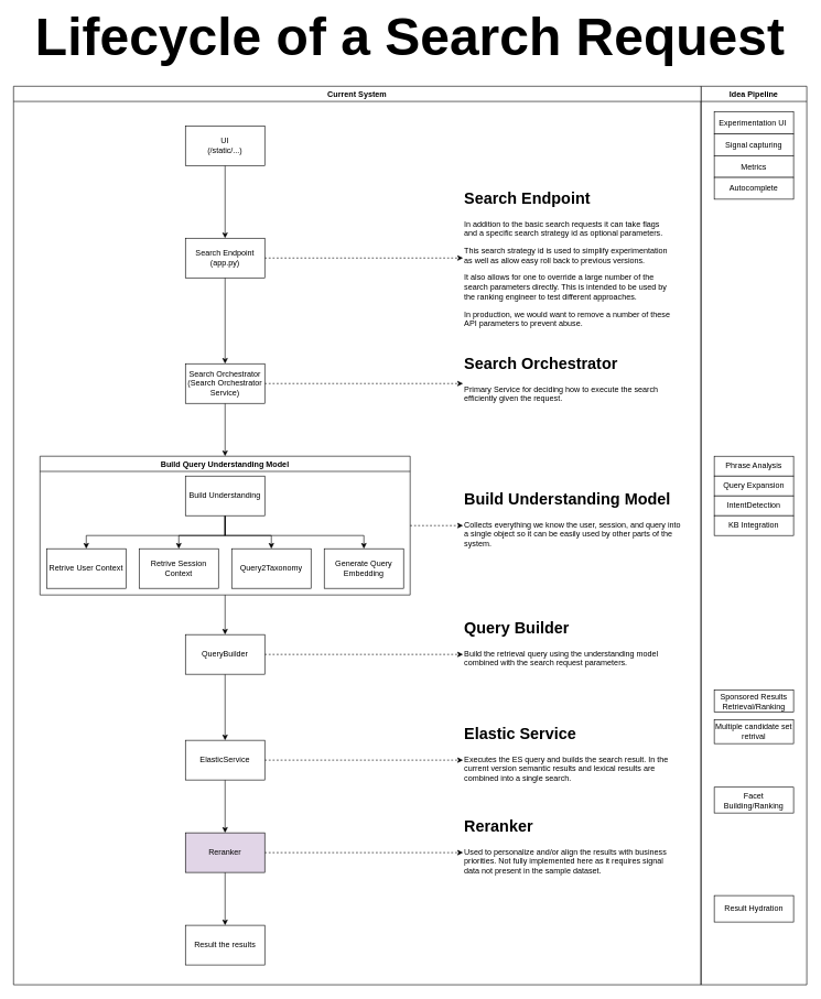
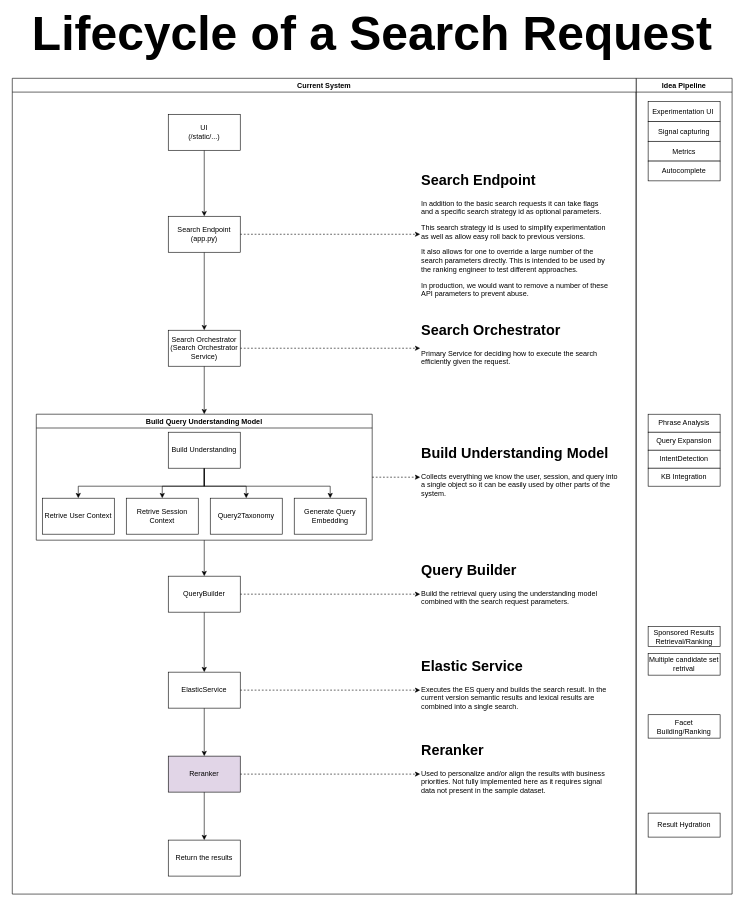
  <mxCell id="0" />
  <mxCell id="1" parent="0" />
  <mxCell id="2" style="edgeStyle=orthogonalEdgeStyle;rounded=0;orthogonalLoop=1;jettySize=auto;html=1;entryX=0.5;entryY=0;entryDx=0;entryDy=0;" edge="1" parent="1" source="3" target="6"><mxGeometry relative="1" as="geometry" /></mxCell>
  <mxCell id="3" value="UI&lt;div&gt;(/static/...)&lt;/div&gt;" style="rounded=0;whiteSpace=wrap;html=1;" vertex="1" parent="1"><mxGeometry x="280" y="190" width="120" height="60" as="geometry" /></mxCell>
  <mxCell id="4" style="edgeStyle=orthogonalEdgeStyle;rounded=0;orthogonalLoop=1;jettySize=auto;html=1;dashed=1;" edge="1" parent="1" source="6" target="11"><mxGeometry relative="1" as="geometry" /></mxCell>
  <mxCell id="5" style="edgeStyle=orthogonalEdgeStyle;rounded=0;orthogonalLoop=1;jettySize=auto;html=1;entryX=0.5;entryY=0;entryDx=0;entryDy=0;" edge="1" parent="1" source="6" target="9"><mxGeometry relative="1" as="geometry" /></mxCell>
  <mxCell id="6" value="Search Endpoint&lt;div&gt;(app.py)&lt;/div&gt;" style="rounded=0;whiteSpace=wrap;html=1;" vertex="1" parent="1"><mxGeometry x="280" y="360" width="120" height="60" as="geometry" /></mxCell>
  <mxCell id="7" style="edgeStyle=orthogonalEdgeStyle;rounded=0;orthogonalLoop=1;jettySize=auto;html=1;entryX=0;entryY=0.5;entryDx=0;entryDy=0;dashed=1;" edge="1" parent="1" source="9" target="10"><mxGeometry relative="1" as="geometry" /></mxCell>
  <mxCell id="8" style="edgeStyle=orthogonalEdgeStyle;rounded=0;orthogonalLoop=1;jettySize=auto;html=1;entryX=0.5;entryY=0;entryDx=0;entryDy=0;" edge="1" parent="1" source="9" target="15"><mxGeometry relative="1" as="geometry" /></mxCell>
  <mxCell id="9" value="Search Orchestrator&lt;div&gt;(Search Orchestrator Service)&lt;/div&gt;" style="rounded=0;whiteSpace=wrap;html=1;" vertex="1" parent="1"><mxGeometry x="280" y="550" width="120" height="60" as="geometry" /></mxCell>
  <mxCell id="10" value="&lt;h1 style=&quot;margin-top: 0px;&quot;&gt;Search Orchestrator&lt;/h1&gt;&lt;p&gt;Primary Service for deciding how to execute the search efficiently given the request.&amp;nbsp;&lt;/p&gt;" style="text;html=1;whiteSpace=wrap;overflow=hidden;rounded=0;" vertex="1" parent="1"><mxGeometry x="700" y="530" width="320" height="100" as="geometry" /></mxCell>
  <mxCell id="11" value="&lt;h1 style=&quot;margin-top: 0px;&quot;&gt;Search Endpoint&lt;/h1&gt;&lt;p&gt;In addition to the basic search requests it can take flags and a specific search strategy id as optional parameters.&lt;/p&gt;&lt;p&gt;This search strategy id is used to simplify experimentation as well as allow easy roll back to previous versions.&lt;/p&gt;&lt;p&gt;It also allows for one to override a large number of the search parameters directly. This is intended to be used by the ranking engineer to test different approaches.&lt;/p&gt;&lt;p&gt;In production, we would want to remove a number of these API parameters to prevent abuse.&lt;/p&gt;" style="text;html=1;whiteSpace=wrap;overflow=hidden;rounded=0;" vertex="1" parent="1"><mxGeometry x="700" y="280" width="320" height="220" as="geometry" /></mxCell>
  <mxCell id="12" value="&lt;h1 style=&quot;margin-top: 0px;&quot;&gt;Build Understanding Model&lt;/h1&gt;&lt;p&gt;Collects everything we know the user, session, and query into a single object so it can be easily used by other parts of the system.&lt;/p&gt;" style="text;html=1;whiteSpace=wrap;overflow=hidden;rounded=0;" vertex="1" parent="1"><mxGeometry x="700" y="735" width="330" height="120" as="geometry" /></mxCell>
  <mxCell id="13" style="edgeStyle=orthogonalEdgeStyle;rounded=0;orthogonalLoop=1;jettySize=auto;html=1;entryX=0;entryY=0.5;entryDx=0;entryDy=0;dashed=1;strokeColor=default;align=center;verticalAlign=middle;fontFamily=Helvetica;fontSize=11;fontColor=default;labelBackgroundColor=default;endArrow=classic;" edge="1" parent="1" source="15" target="12"><mxGeometry relative="1" as="geometry" /></mxCell>
  <mxCell id="14" style="edgeStyle=orthogonalEdgeStyle;rounded=0;orthogonalLoop=1;jettySize=auto;html=1;entryX=0.5;entryY=0;entryDx=0;entryDy=0;" edge="1" parent="1" source="15" target="27"><mxGeometry relative="1" as="geometry" /></mxCell>
  <mxCell id="15" value="Build Query Understanding Model" style="swimlane;whiteSpace=wrap;html=1;" vertex="1" parent="1"><mxGeometry x="60" y="690" width="560" height="210" as="geometry" /></mxCell>
  <mxCell id="16" value="Query2Taxonomy" style="rounded=0;whiteSpace=wrap;html=1;" vertex="1" parent="15"><mxGeometry x="290" y="140" width="120" height="60" as="geometry" /></mxCell>
  <mxCell id="17" style="edgeStyle=orthogonalEdgeStyle;rounded=0;orthogonalLoop=1;jettySize=auto;html=1;" edge="1" parent="15" source="21" target="22"><mxGeometry relative="1" as="geometry"><Array as="points"><mxPoint x="280" y="120" /><mxPoint x="70" y="120" /></Array></mxGeometry></mxCell>
  <mxCell id="18" style="edgeStyle=orthogonalEdgeStyle;rounded=0;orthogonalLoop=1;jettySize=auto;html=1;" edge="1" parent="15" source="21" target="23"><mxGeometry relative="1" as="geometry"><Array as="points"><mxPoint x="280" y="120" /><mxPoint x="210" y="120" /></Array></mxGeometry></mxCell>
  <mxCell id="19" style="edgeStyle=orthogonalEdgeStyle;rounded=0;orthogonalLoop=1;jettySize=auto;html=1;" edge="1" parent="15" source="21" target="16"><mxGeometry relative="1" as="geometry"><Array as="points"><mxPoint x="280" y="120" /><mxPoint x="350" y="120" /></Array></mxGeometry></mxCell>
  <mxCell id="20" style="edgeStyle=orthogonalEdgeStyle;rounded=0;orthogonalLoop=1;jettySize=auto;html=1;" edge="1" parent="15" source="21" target="24"><mxGeometry relative="1" as="geometry"><Array as="points"><mxPoint x="280" y="120" /><mxPoint x="490" y="120" /></Array></mxGeometry></mxCell>
  <mxCell id="21" value="Build Understanding" style="rounded=0;whiteSpace=wrap;html=1;" vertex="1" parent="15"><mxGeometry x="220" y="30" width="120" height="60" as="geometry" /></mxCell>
  <mxCell id="22" value="Retrive User Context" style="rounded=0;whiteSpace=wrap;html=1;" vertex="1" parent="15"><mxGeometry x="10" y="140" width="120" height="60" as="geometry" /></mxCell>
  <mxCell id="23" value="Retrive Session Context" style="rounded=0;whiteSpace=wrap;html=1;" vertex="1" parent="15"><mxGeometry x="150" y="140" width="120" height="60" as="geometry" /></mxCell>
  <mxCell id="24" value="Generate Query Embedding" style="rounded=0;whiteSpace=wrap;html=1;" vertex="1" parent="15"><mxGeometry x="430" y="140" width="120" height="60" as="geometry" /></mxCell>
  <mxCell id="25" style="edgeStyle=orthogonalEdgeStyle;rounded=0;orthogonalLoop=1;jettySize=auto;html=1;dashed=1;strokeColor=default;align=center;verticalAlign=middle;fontFamily=Helvetica;fontSize=11;fontColor=default;labelBackgroundColor=default;endArrow=classic;" edge="1" parent="1" source="27" target="28"><mxGeometry relative="1" as="geometry" /></mxCell>
  <mxCell id="26" style="edgeStyle=orthogonalEdgeStyle;rounded=0;orthogonalLoop=1;jettySize=auto;html=1;entryX=0.5;entryY=0;entryDx=0;entryDy=0;" edge="1" parent="1" source="27" target="31"><mxGeometry relative="1" as="geometry" /></mxCell>
  <mxCell id="27" value="QueryBuilder" style="rounded=0;whiteSpace=wrap;html=1;" vertex="1" parent="1"><mxGeometry x="280" y="960" width="120" height="60" as="geometry" /></mxCell>
  <mxCell id="28" value="&lt;h1 style=&quot;margin-top: 0px;&quot;&gt;Query Builder&lt;/h1&gt;&lt;p&gt;Build the retrieval query using the understanding model combined with the search request parameters.&lt;/p&gt;" style="text;html=1;whiteSpace=wrap;overflow=hidden;rounded=0;" vertex="1" parent="1"><mxGeometry x="700" y="930" width="320" height="120" as="geometry" /></mxCell>
  <mxCell id="29" style="edgeStyle=orthogonalEdgeStyle;rounded=0;orthogonalLoop=1;jettySize=auto;html=1;entryX=0;entryY=0.5;entryDx=0;entryDy=0;dashed=1;strokeColor=default;align=center;verticalAlign=middle;fontFamily=Helvetica;fontSize=11;fontColor=default;labelBackgroundColor=default;endArrow=classic;" edge="1" parent="1" source="31" target="32"><mxGeometry relative="1" as="geometry" /></mxCell>
  <mxCell id="30" style="edgeStyle=orthogonalEdgeStyle;rounded=0;orthogonalLoop=1;jettySize=auto;html=1;entryX=0.5;entryY=0;entryDx=0;entryDy=0;" edge="1" parent="1" source="31" target="35"><mxGeometry relative="1" as="geometry" /></mxCell>
  <mxCell id="31" value="ElasticService" style="rounded=0;whiteSpace=wrap;html=1;" vertex="1" parent="1"><mxGeometry x="280" y="1120" width="120" height="60" as="geometry" /></mxCell>
  <mxCell id="32" value="&lt;h1 style=&quot;margin-top: 0px;&quot;&gt;Elastic Service&lt;/h1&gt;&lt;p&gt;Executes the ES query and builds the search result. In the current version semantic results and lexical results are combined into a single search.&amp;nbsp;&lt;/p&gt;" style="text;html=1;whiteSpace=wrap;overflow=hidden;rounded=0;" vertex="1" parent="1"><mxGeometry x="700" y="1090" width="320" height="120" as="geometry" /></mxCell>
  <mxCell id="33" style="edgeStyle=orthogonalEdgeStyle;rounded=0;orthogonalLoop=1;jettySize=auto;html=1;entryX=0;entryY=0.5;entryDx=0;entryDy=0;dashed=1;strokeColor=default;align=center;verticalAlign=middle;fontFamily=Helvetica;fontSize=11;fontColor=default;labelBackgroundColor=default;endArrow=classic;" edge="1" parent="1" source="35" target="36"><mxGeometry relative="1" as="geometry" /></mxCell>
  <mxCell id="34" style="edgeStyle=orthogonalEdgeStyle;rounded=0;orthogonalLoop=1;jettySize=auto;html=1;entryX=0.5;entryY=0;entryDx=0;entryDy=0;" edge="1" parent="1" source="35" target="52"><mxGeometry relative="1" as="geometry" /></mxCell>
  <mxCell id="35" value="Reranker" style="rounded=0;whiteSpace=wrap;html=1;fillColor=#e1d5e7;" vertex="1" parent="1"><mxGeometry x="280" y="1260" width="120" height="60" as="geometry" /></mxCell>
  <mxCell id="36" value="&lt;h1 style=&quot;margin-top: 0px;&quot;&gt;Reranker&lt;/h1&gt;&lt;p&gt;Used to personalize and/or align the results with business priorities.&amp;nbsp;&lt;span style=&quot;background-color: transparent; color: light-dark(rgb(0, 0, 0), rgb(255, 255, 255));&quot;&gt;Not fully implemented here as it requires signal data not present in the sample dataset.&lt;/span&gt;&lt;span style=&quot;background-color: transparent; color: light-dark(rgb(0, 0, 0), rgb(255, 255, 255));&quot;&gt;&amp;nbsp;&lt;/span&gt;&lt;/p&gt;" style="text;html=1;whiteSpace=wrap;overflow=hidden;rounded=0;" vertex="1" parent="1"><mxGeometry x="700" y="1230" width="320" height="120" as="geometry" /></mxCell>
  <mxCell id="37" value="Idea Pipeline" style="swimlane;whiteSpace=wrap;html=1;" vertex="1" parent="1"><mxGeometry x="1060" y="130" width="160" height="1360" as="geometry" /></mxCell>
  <mxCell id="38" value="Facet Building/Ranking" style="rounded=0;whiteSpace=wrap;html=1;" vertex="1" parent="37"><mxGeometry x="20" y="1061" width="120" height="39" as="geometry" /></mxCell>
  <mxCell id="39" value="Result Hydration" style="rounded=0;whiteSpace=wrap;html=1;" vertex="1" parent="37"><mxGeometry x="20" y="1225" width="120" height="40" as="geometry" /></mxCell>
  <mxCell id="40" value="Experimentation UI&amp;nbsp;" style="rounded=0;whiteSpace=wrap;html=1;" vertex="1" parent="37"><mxGeometry x="20" y="39" width="120" height="33" as="geometry" /></mxCell>
  <mxCell id="41" value="Phrase Analysis" style="rounded=0;whiteSpace=wrap;html=1;" vertex="1" parent="37"><mxGeometry x="20" y="560" width="120" height="30" as="geometry" /></mxCell>
  <mxCell id="42" value="Query Expansion" style="rounded=0;whiteSpace=wrap;html=1;" vertex="1" parent="37"><mxGeometry x="20" y="590" width="120" height="30" as="geometry" /></mxCell>
  <mxCell id="43" value="IntentDetection" style="rounded=0;whiteSpace=wrap;html=1;" vertex="1" parent="37"><mxGeometry x="20" y="620" width="120" height="30" as="geometry" /></mxCell>
  <mxCell id="44" value="KB Integration" style="rounded=0;whiteSpace=wrap;html=1;" vertex="1" parent="37"><mxGeometry x="20" y="650" width="120" height="30" as="geometry" /></mxCell>
  <mxCell id="45" value="Sponsored Results Retrieval/Ranking" style="rounded=0;whiteSpace=wrap;html=1;" vertex="1" parent="37"><mxGeometry x="20" y="914" width="120" height="33" as="geometry" /></mxCell>
  <mxCell id="46" value="Multiple candidate set retrival" style="rounded=0;whiteSpace=wrap;html=1;" vertex="1" parent="37"><mxGeometry x="20" y="959" width="120" height="36" as="geometry" /></mxCell>
  <mxCell id="47" value="Signal capturing" style="rounded=0;whiteSpace=wrap;html=1;" vertex="1" parent="37"><mxGeometry x="20" y="72" width="120" height="33" as="geometry" /></mxCell>
  <mxCell id="48" value="Metrics" style="rounded=0;whiteSpace=wrap;html=1;" vertex="1" parent="37"><mxGeometry x="20" y="105" width="120" height="33" as="geometry" /></mxCell>
  <mxCell id="49" value="Autocomplete" style="rounded=0;whiteSpace=wrap;html=1;" vertex="1" parent="37"><mxGeometry x="20" y="138" width="120" height="33" as="geometry" /></mxCell>
  <mxCell id="50" value="Lifecycle of a Search Request" style="text;html=1;align=center;verticalAlign=middle;whiteSpace=wrap;rounded=0;fontStyle=1;fontSize=80;" vertex="1" parent="1"><mxGeometry x="20" y="20" width="1200" height="70" as="geometry" /></mxCell>
  <mxCell id="51" value="Current System" style="swimlane;whiteSpace=wrap;html=1;" vertex="1" parent="1"><mxGeometry x="20" y="130" width="1040" height="1360" as="geometry" /></mxCell>
- <mxCell id="52" value="Result the results" style="rounded=0;whiteSpace=wrap;html=1;" vertex="1" parent="51"><mxGeometry x="260" y="1270" width="120" height="60" as="geometry" /></mxCell>
+ <mxCell id="52" value="Return the results" style="rounded=0;whiteSpace=wrap;html=1;" vertex="1" parent="51"><mxGeometry x="260" y="1270" width="120" height="60" as="geometry" /></mxCell>
